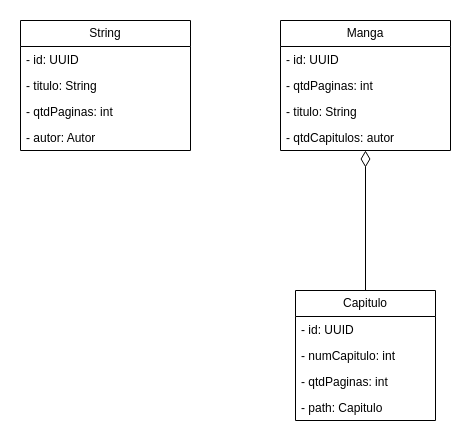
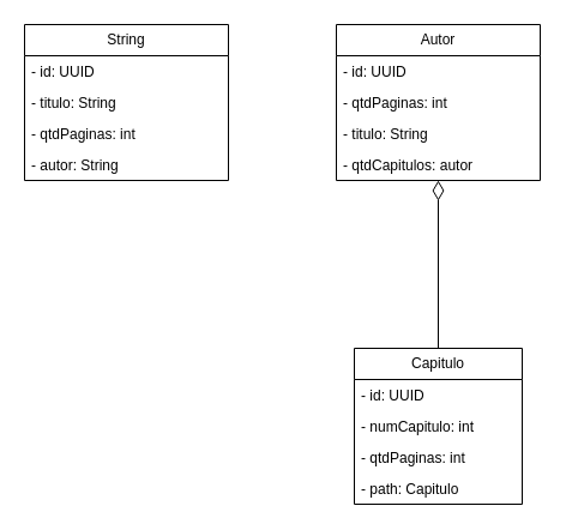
  <mxCell id="0" />
  <mxCell id="1" parent="0" />
  <mxCell id="2" value="String" style="swimlane;fontStyle=0;childLayout=stackLayout;horizontal=1;startSize=26;fillColor=none;horizontalStack=0;resizeParent=1;resizeParentMax=0;resizeLast=0;collapsible=1;marginBottom=0;whiteSpace=wrap;html=1;" vertex="1" parent="1"><mxGeometry x="20" y="20" width="170" height="130" as="geometry" /></mxCell>
  <mxCell id="3" value="- id: UUID" style="text;strokeColor=none;fillColor=none;align=left;verticalAlign=top;spacingLeft=4;spacingRight=4;overflow=hidden;rotatable=0;points=[[0,0.5],[1,0.5]];portConstraint=eastwest;whiteSpace=wrap;html=1;" vertex="1" parent="2"><mxGeometry y="26" width="170" height="26" as="geometry" /></mxCell>
  <mxCell id="4" value="- titulo: String" style="text;strokeColor=none;fillColor=none;align=left;verticalAlign=top;spacingLeft=4;spacingRight=4;overflow=hidden;rotatable=0;points=[[0,0.5],[1,0.5]];portConstraint=eastwest;whiteSpace=wrap;html=1;" vertex="1" parent="2"><mxGeometry y="52" width="170" height="26" as="geometry" /></mxCell>
  <mxCell id="5" value="- qtdPaginas: int" style="text;strokeColor=none;fillColor=none;align=left;verticalAlign=top;spacingLeft=4;spacingRight=4;overflow=hidden;rotatable=0;points=[[0,0.5],[1,0.5]];portConstraint=eastwest;whiteSpace=wrap;html=1;" vertex="1" parent="2"><mxGeometry y="78" width="170" height="26" as="geometry" /></mxCell>
- <mxCell id="6" value="- autor: Autor&lt;div&gt;&lt;br&gt;&lt;/div&gt;" style="text;strokeColor=none;fillColor=none;align=left;verticalAlign=top;spacingLeft=4;spacingRight=4;overflow=hidden;rotatable=0;points=[[0,0.5],[1,0.5]];portConstraint=eastwest;whiteSpace=wrap;html=1;" vertex="1" parent="2"><mxGeometry y="104" width="170" height="26" as="geometry" /></mxCell>
- <mxCell id="7" value="Manga" style="swimlane;fontStyle=0;childLayout=stackLayout;horizontal=1;startSize=26;fillColor=none;horizontalStack=0;resizeParent=1;resizeParentMax=0;resizeLast=0;collapsible=1;marginBottom=0;whiteSpace=wrap;html=1;" vertex="1" parent="1"><mxGeometry x="280" y="20" width="170" height="130" as="geometry" /></mxCell>
+ <mxCell id="6" value="- autor: String&lt;div&gt;&lt;br&gt;&lt;/div&gt;" style="text;strokeColor=none;fillColor=none;align=left;verticalAlign=top;spacingLeft=4;spacingRight=4;overflow=hidden;rotatable=0;points=[[0,0.5],[1,0.5]];portConstraint=eastwest;whiteSpace=wrap;html=1;" vertex="1" parent="2"><mxGeometry y="104" width="170" height="26" as="geometry" /></mxCell>
+ <mxCell id="7" value="Autor" style="swimlane;fontStyle=0;childLayout=stackLayout;horizontal=1;startSize=26;fillColor=none;horizontalStack=0;resizeParent=1;resizeParentMax=0;resizeLast=0;collapsible=1;marginBottom=0;whiteSpace=wrap;html=1;" vertex="1" parent="1"><mxGeometry x="280" y="20" width="170" height="130" as="geometry" /></mxCell>
  <mxCell id="8" value="- id: UUID" style="text;strokeColor=none;fillColor=none;align=left;verticalAlign=top;spacingLeft=4;spacingRight=4;overflow=hidden;rotatable=0;points=[[0,0.5],[1,0.5]];portConstraint=eastwest;whiteSpace=wrap;html=1;" vertex="1" parent="7"><mxGeometry y="26" width="170" height="26" as="geometry" /></mxCell>
  <mxCell id="9" value="- qtdPaginas: int" style="text;strokeColor=none;fillColor=none;align=left;verticalAlign=top;spacingLeft=4;spacingRight=4;overflow=hidden;rotatable=0;points=[[0,0.5],[1,0.5]];portConstraint=eastwest;whiteSpace=wrap;html=1;" vertex="1" parent="7"><mxGeometry y="52" width="170" height="26" as="geometry" /></mxCell>
  <mxCell id="10" value="- titulo: String" style="text;strokeColor=none;fillColor=none;align=left;verticalAlign=top;spacingLeft=4;spacingRight=4;overflow=hidden;rotatable=0;points=[[0,0.5],[1,0.5]];portConstraint=eastwest;whiteSpace=wrap;html=1;" vertex="1" parent="7"><mxGeometry y="78" width="170" height="26" as="geometry" /></mxCell>
  <mxCell id="11" value="- qtdCapitulos: autor" style="text;strokeColor=none;fillColor=none;align=left;verticalAlign=top;spacingLeft=4;spacingRight=4;overflow=hidden;rotatable=0;points=[[0,0.5],[1,0.5]];portConstraint=eastwest;whiteSpace=wrap;html=1;" vertex="1" parent="7"><mxGeometry y="104" width="170" height="26" as="geometry" /></mxCell>
  <mxCell id="12" value="Capitulo" style="swimlane;fontStyle=0;childLayout=stackLayout;horizontal=1;startSize=26;fillColor=none;horizontalStack=0;resizeParent=1;resizeParentMax=0;resizeLast=0;collapsible=1;marginBottom=0;whiteSpace=wrap;html=1;" vertex="1" parent="1"><mxGeometry x="295" y="290" width="140" height="130" as="geometry" /></mxCell>
  <mxCell id="13" value="- id: UUID" style="text;strokeColor=none;fillColor=none;align=left;verticalAlign=top;spacingLeft=4;spacingRight=4;overflow=hidden;rotatable=0;points=[[0,0.5],[1,0.5]];portConstraint=eastwest;whiteSpace=wrap;html=1;" vertex="1" parent="12"><mxGeometry y="26" width="140" height="26" as="geometry" /></mxCell>
  <mxCell id="14" value="- numCapitulo: int&lt;div&gt;&lt;br&gt;&lt;/div&gt;" style="text;strokeColor=none;fillColor=none;align=left;verticalAlign=top;spacingLeft=4;spacingRight=4;overflow=hidden;rotatable=0;points=[[0,0.5],[1,0.5]];portConstraint=eastwest;whiteSpace=wrap;html=1;" vertex="1" parent="12"><mxGeometry y="52" width="140" height="26" as="geometry" /></mxCell>
  <mxCell id="15" value="- qtdPaginas: int" style="text;strokeColor=none;fillColor=none;align=left;verticalAlign=top;spacingLeft=4;spacingRight=4;overflow=hidden;rotatable=0;points=[[0,0.5],[1,0.5]];portConstraint=eastwest;whiteSpace=wrap;html=1;" vertex="1" parent="12"><mxGeometry y="78" width="140" height="26" as="geometry" /></mxCell>
  <mxCell id="16" value="- path: Capitulo" style="text;strokeColor=none;fillColor=none;align=left;verticalAlign=top;spacingLeft=4;spacingRight=4;overflow=hidden;rotatable=0;points=[[0,0.5],[1,0.5]];portConstraint=eastwest;whiteSpace=wrap;html=1;" vertex="1" parent="12"><mxGeometry y="104" width="140" height="26" as="geometry" /></mxCell>
  <mxCell id="17" value="" style="endArrow=none;html=1;endSize=12;startArrow=diamondThin;startSize=14;startFill=0;edgeStyle=orthogonalEdgeStyle;align=left;verticalAlign=bottom;rounded=0;exitX=0.5;exitY=1;exitDx=0;exitDy=0;entryX=0.5;entryY=0;entryDx=0;entryDy=0;" edge="1" parent="1" source="7" target="12"><mxGeometry x="-0.053" y="105" relative="1" as="geometry"><mxPoint x="370" y="140" as="sourcePoint" /><mxPoint x="470" y="170" as="targetPoint" /><mxPoint as="offset" /></mxGeometry></mxCell>
